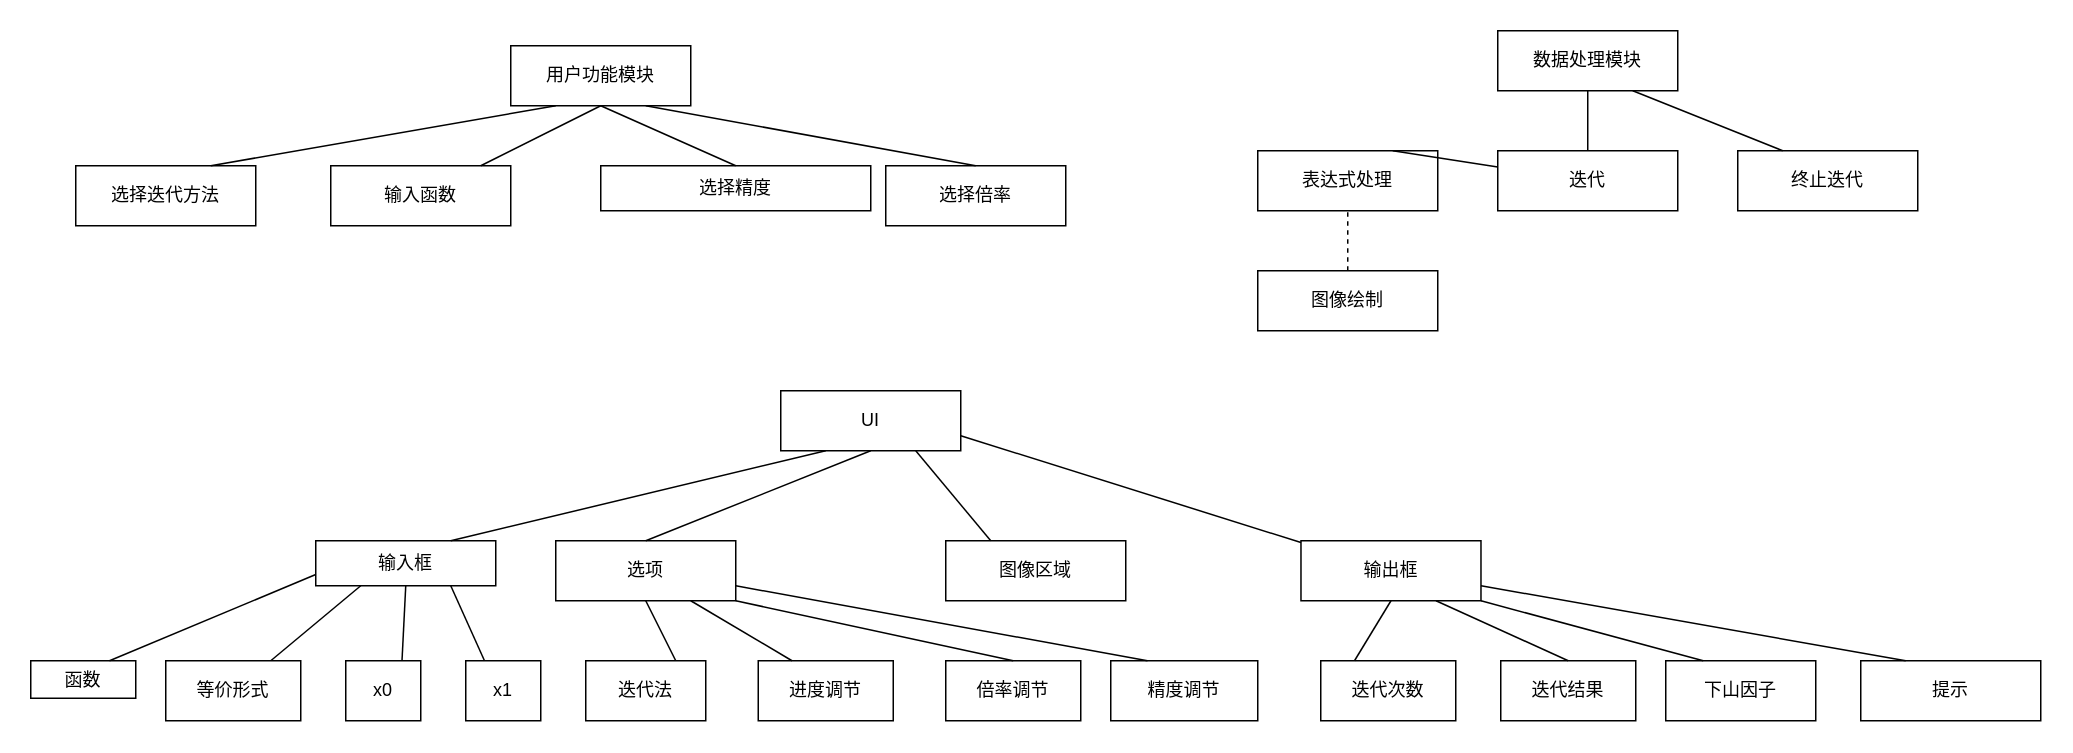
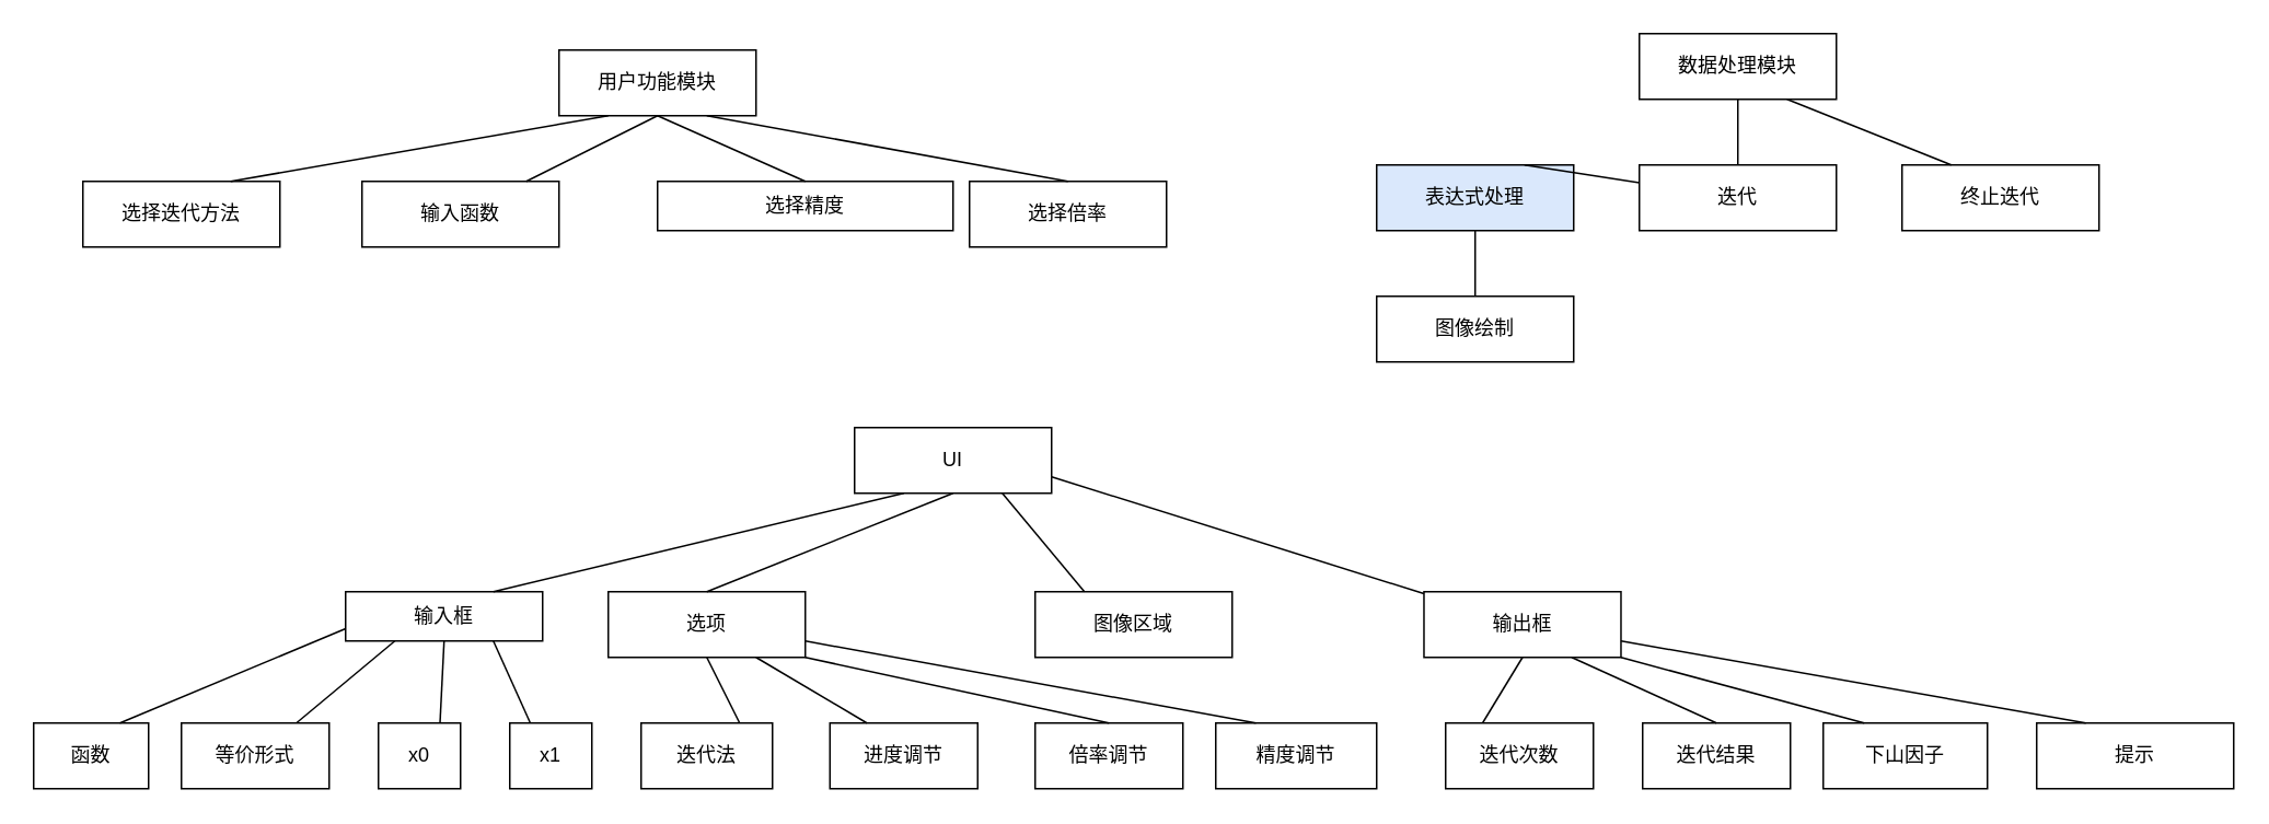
  <mxCell id="0" />
  <mxCell id="1" parent="0" />
  <mxCell id="2" value="用户功能模块" style="rounded=0;whiteSpace=wrap;html=1;" parent="1" vertex="1"><mxGeometry x="340" y="30" width="120" height="40" as="geometry" /></mxCell>
  <mxCell id="3" value="选择迭代方法" style="rounded=0;whiteSpace=wrap;html=1;" parent="1" vertex="1"><mxGeometry x="50" y="110" width="120" height="40" as="geometry" /></mxCell>
  <mxCell id="4" value="输入函数" style="rounded=0;whiteSpace=wrap;html=1;" parent="1" vertex="1"><mxGeometry x="220" y="110" width="120" height="40" as="geometry" /></mxCell>
  <mxCell id="5" value="" style="endArrow=none;html=1;entryX=0.25;entryY=1;entryDx=0;entryDy=0;exitX=0.75;exitY=0;exitDx=0;exitDy=0;" parent="1" source="3" target="2" edge="1"><mxGeometry width="50" height="50" relative="1" as="geometry"><mxPoint x="210" y="220" as="sourcePoint" /><mxPoint x="260" y="170" as="targetPoint" /></mxGeometry></mxCell>
  <mxCell id="6" value="" style="endArrow=none;html=1;entryX=0.5;entryY=1;entryDx=0;entryDy=0;" parent="1" source="4" target="2" edge="1"><mxGeometry width="50" height="50" relative="1" as="geometry"><mxPoint x="210" y="220" as="sourcePoint" /><mxPoint x="260" y="170" as="targetPoint" /></mxGeometry></mxCell>
  <mxCell id="7" value="数据处理模块" style="rounded=0;whiteSpace=wrap;html=1;" parent="1" vertex="1"><mxGeometry x="998" y="20" width="120" height="40" as="geometry" /></mxCell>
- <mxCell id="8" value="表达式处理" style="rounded=0;whiteSpace=wrap;html=1;" parent="1" vertex="1"><mxGeometry x="838" y="100" width="120" height="40" as="geometry" /></mxCell>
+ <mxCell id="8" value="表达式处理" style="rounded=0;whiteSpace=wrap;html=1;fillColor=#dae8fc;" parent="1" vertex="1"><mxGeometry x="838" y="100" width="120" height="40" as="geometry" /></mxCell>
  <mxCell id="9" value="图像绘制" style="rounded=0;whiteSpace=wrap;html=1;" parent="1" vertex="1"><mxGeometry x="838" y="180" width="120" height="40" as="geometry" /></mxCell>
  <mxCell id="10" value="迭代" style="rounded=0;whiteSpace=wrap;html=1;" parent="1" vertex="1"><mxGeometry x="998" y="100" width="120" height="40" as="geometry" /></mxCell>
  <mxCell id="11" value="终止迭代" style="rounded=0;whiteSpace=wrap;html=1;" parent="1" vertex="1"><mxGeometry x="1158" y="100" width="120" height="40" as="geometry" /></mxCell>
  <mxCell id="12" value="" style="endArrow=none;html=1;exitX=0.75;exitY=0;exitDx=0;exitDy=0;" parent="1" source="8" target="10" edge="1"><mxGeometry width="50" height="50" relative="1" as="geometry"><mxPoint x="838" y="290" as="sourcePoint" /><mxPoint x="888" y="240" as="targetPoint" /></mxGeometry></mxCell>
  <mxCell id="13" value="" style="endArrow=none;html=1;entryX=0.5;entryY=1;entryDx=0;entryDy=0;exitX=0.5;exitY=0;exitDx=0;exitDy=0;" parent="1" source="10" target="7" edge="1"><mxGeometry width="50" height="50" relative="1" as="geometry"><mxPoint x="838" y="290" as="sourcePoint" /><mxPoint x="888" y="240" as="targetPoint" /></mxGeometry></mxCell>
  <mxCell id="14" value="" style="endArrow=none;html=1;entryX=0.75;entryY=1;entryDx=0;entryDy=0;exitX=0.25;exitY=0;exitDx=0;exitDy=0;" parent="1" source="11" target="7" edge="1"><mxGeometry width="50" height="50" relative="1" as="geometry"><mxPoint x="838" y="290" as="sourcePoint" /><mxPoint x="888" y="240" as="targetPoint" /></mxGeometry></mxCell>
- <mxCell id="15" value="" style="endArrow=none;html=1;entryX=0.5;entryY=1;entryDx=0;entryDy=0;dashed=1;" parent="1" source="9" target="8" edge="1"><mxGeometry width="50" height="50" relative="1" as="geometry"><mxPoint x="838" y="290" as="sourcePoint" /><mxPoint x="888" y="240" as="targetPoint" /></mxGeometry></mxCell>
+ <mxCell id="15" value="" style="endArrow=none;html=1;entryX=0.5;entryY=1;entryDx=0;entryDy=0;" parent="1" source="9" target="8" edge="1"><mxGeometry width="50" height="50" relative="1" as="geometry"><mxPoint x="838" y="290" as="sourcePoint" /><mxPoint x="888" y="240" as="targetPoint" /></mxGeometry></mxCell>
  <mxCell id="16" value="UI" style="rounded=0;whiteSpace=wrap;html=1;" parent="1" vertex="1"><mxGeometry x="520" y="260" width="120" height="40" as="geometry" /></mxCell>
  <mxCell id="17" value="输入框" style="rounded=0;whiteSpace=wrap;html=1;" parent="1" vertex="1"><mxGeometry x="210" y="360" width="120" height="30" as="geometry" /></mxCell>
  <mxCell id="18" value="选项" style="rounded=0;whiteSpace=wrap;html=1;" parent="1" vertex="1"><mxGeometry x="370" y="360" width="120" height="40" as="geometry" /></mxCell>
  <mxCell id="19" value="图像区域" style="rounded=0;whiteSpace=wrap;html=1;" parent="1" vertex="1"><mxGeometry x="630" y="360" width="120" height="40" as="geometry" /></mxCell>
  <mxCell id="20" value="" style="endArrow=none;html=1;entryX=0.25;entryY=1;entryDx=0;entryDy=0;exitX=0.75;exitY=0;exitDx=0;exitDy=0;" parent="1" source="17" target="16" edge="1"><mxGeometry width="50" height="50" relative="1" as="geometry"><mxPoint x="370" y="440" as="sourcePoint" /><mxPoint x="410" y="400" as="targetPoint" /></mxGeometry></mxCell>
  <mxCell id="21" value="" style="endArrow=none;html=1;entryX=0.5;entryY=1;entryDx=0;entryDy=0;exitX=0.5;exitY=0;exitDx=0;exitDy=0;" parent="1" source="18" target="16" edge="1"><mxGeometry width="50" height="50" relative="1" as="geometry"><mxPoint x="360" y="450" as="sourcePoint" /><mxPoint x="410" y="400" as="targetPoint" /></mxGeometry></mxCell>
  <mxCell id="22" value="" style="endArrow=none;html=1;entryX=0.75;entryY=1;entryDx=0;entryDy=0;exitX=0.25;exitY=0;exitDx=0;exitDy=0;" parent="1" source="19" target="16" edge="1"><mxGeometry width="50" height="50" relative="1" as="geometry"><mxPoint x="360" y="450" as="sourcePoint" /><mxPoint x="410" y="400" as="targetPoint" /></mxGeometry></mxCell>
  <mxCell id="23" value="" style="endArrow=none;html=1;entryX=0.25;entryY=1;entryDx=0;entryDy=0;" parent="1" target="17" edge="1"><mxGeometry width="50" height="50" relative="1" as="geometry"><mxPoint x="180" y="440" as="sourcePoint" /><mxPoint x="260" y="420" as="targetPoint" /></mxGeometry></mxCell>
- <mxCell id="24" value="函数" style="rounded=0;whiteSpace=wrap;html=1;" parent="1" vertex="1"><mxGeometry x="20" y="440" width="70" height="25" as="geometry" /></mxCell>
+ <mxCell id="24" value="函数" style="rounded=0;whiteSpace=wrap;html=1;" parent="1" vertex="1"><mxGeometry x="20" y="440" width="70" height="40" as="geometry" /></mxCell>
  <mxCell id="25" value="等价形式" style="rounded=0;whiteSpace=wrap;html=1;" parent="1" vertex="1"><mxGeometry x="110" y="440" width="90" height="40" as="geometry" /></mxCell>
  <mxCell id="26" value="x0" style="rounded=0;whiteSpace=wrap;html=1;" parent="1" vertex="1"><mxGeometry x="230" y="440" width="50" height="40" as="geometry" /></mxCell>
  <mxCell id="27" value="x1" style="rounded=0;whiteSpace=wrap;html=1;" parent="1" vertex="1"><mxGeometry x="310" y="440" width="50" height="40" as="geometry" /></mxCell>
  <mxCell id="28" value="" style="endArrow=none;html=1;entryX=0;entryY=0.75;entryDx=0;entryDy=0;exitX=0.75;exitY=0;exitDx=0;exitDy=0;" parent="1" source="24" target="17" edge="1"><mxGeometry width="50" height="50" relative="1" as="geometry"><mxPoint x="20" y="550" as="sourcePoint" /><mxPoint x="70" y="500" as="targetPoint" /></mxGeometry></mxCell>
  <mxCell id="29" value="" style="endArrow=none;html=1;entryX=0.5;entryY=1;entryDx=0;entryDy=0;exitX=0.75;exitY=0;exitDx=0;exitDy=0;" parent="1" source="26" target="17" edge="1"><mxGeometry width="50" height="50" relative="1" as="geometry"><mxPoint x="20" y="550" as="sourcePoint" /><mxPoint x="70" y="500" as="targetPoint" /></mxGeometry></mxCell>
  <mxCell id="30" value="" style="endArrow=none;html=1;entryX=0.75;entryY=1;entryDx=0;entryDy=0;exitX=0.25;exitY=0;exitDx=0;exitDy=0;" parent="1" source="27" target="17" edge="1"><mxGeometry width="50" height="50" relative="1" as="geometry"><mxPoint x="20" y="550" as="sourcePoint" /><mxPoint x="70" y="500" as="targetPoint" /></mxGeometry></mxCell>
  <mxCell id="31" value="迭代法" style="rounded=0;whiteSpace=wrap;html=1;" parent="1" vertex="1"><mxGeometry x="390" y="440" width="80" height="40" as="geometry" /></mxCell>
  <mxCell id="32" value="进度调节" style="rounded=0;whiteSpace=wrap;html=1;" parent="1" vertex="1"><mxGeometry x="505" y="440" width="90" height="40" as="geometry" /></mxCell>
  <mxCell id="33" value="" style="endArrow=none;html=1;entryX=0.5;entryY=1;entryDx=0;entryDy=0;exitX=0.75;exitY=0;exitDx=0;exitDy=0;" parent="1" source="31" target="18" edge="1"><mxGeometry width="50" height="50" relative="1" as="geometry"><mxPoint x="20" y="550" as="sourcePoint" /><mxPoint x="70" y="500" as="targetPoint" /></mxGeometry></mxCell>
  <mxCell id="34" value="" style="endArrow=none;html=1;entryX=0.75;entryY=1;entryDx=0;entryDy=0;exitX=0.25;exitY=0;exitDx=0;exitDy=0;" parent="1" source="32" target="18" edge="1"><mxGeometry width="50" height="50" relative="1" as="geometry"><mxPoint x="20" y="550" as="sourcePoint" /><mxPoint x="70" y="500" as="targetPoint" /></mxGeometry></mxCell>
  <mxCell id="35" value="选择精度" style="rounded=0;whiteSpace=wrap;html=1;" vertex="1" parent="1"><mxGeometry x="400" y="110" width="180" height="30" as="geometry" /></mxCell>
  <mxCell id="36" value="选择倍率" style="rounded=0;whiteSpace=wrap;html=1;" vertex="1" parent="1"><mxGeometry x="590" y="110" width="120" height="40" as="geometry" /></mxCell>
  <mxCell id="37" value="" style="endArrow=none;html=1;exitX=0.5;exitY=0;exitDx=0;exitDy=0;entryX=0.75;entryY=1;entryDx=0;entryDy=0;" edge="1" parent="1" source="36" target="2"><mxGeometry width="50" height="50" relative="1" as="geometry"><mxPoint x="560" y="100" as="sourcePoint" /><mxPoint x="610" y="50" as="targetPoint" /></mxGeometry></mxCell>
  <mxCell id="38" value="" style="endArrow=none;html=1;exitX=0.5;exitY=0;exitDx=0;exitDy=0;entryX=0.5;entryY=1;entryDx=0;entryDy=0;" edge="1" parent="1" source="35" target="2"><mxGeometry width="50" height="50" relative="1" as="geometry"><mxPoint x="510" y="100" as="sourcePoint" /><mxPoint x="560" y="50" as="targetPoint" /></mxGeometry></mxCell>
  <mxCell id="39" value="倍率调节" style="rounded=0;whiteSpace=wrap;html=1;" vertex="1" parent="1"><mxGeometry x="630" y="440" width="90" height="40" as="geometry" /></mxCell>
  <mxCell id="40" value="精度调节" style="rounded=0;whiteSpace=wrap;html=1;" vertex="1" parent="1"><mxGeometry x="740" y="440" width="98" height="40" as="geometry" /></mxCell>
  <mxCell id="41" value="" style="endArrow=none;html=1;entryX=0.5;entryY=0;entryDx=0;entryDy=0;exitX=1;exitY=1;exitDx=0;exitDy=0;" edge="1" parent="1" source="18" target="39"><mxGeometry width="50" height="50" relative="1" as="geometry"><mxPoint x="150" y="560" as="sourcePoint" /><mxPoint x="200" y="510" as="targetPoint" /></mxGeometry></mxCell>
  <mxCell id="42" value="" style="endArrow=none;html=1;entryX=0.25;entryY=0;entryDx=0;entryDy=0;exitX=1;exitY=0.75;exitDx=0;exitDy=0;" edge="1" parent="1" source="18" target="40"><mxGeometry width="50" height="50" relative="1" as="geometry"><mxPoint x="290" y="590" as="sourcePoint" /><mxPoint x="340" y="540" as="targetPoint" /></mxGeometry></mxCell>
  <mxCell id="43" value="输出框" style="rounded=0;whiteSpace=wrap;html=1;" vertex="1" parent="1"><mxGeometry x="866.82" y="360" width="120" height="40" as="geometry" /></mxCell>
  <mxCell id="44" value="" style="endArrow=none;html=1;entryX=1;entryY=0.75;entryDx=0;entryDy=0;" edge="1" parent="1" source="43" target="16"><mxGeometry width="50" height="50" relative="1" as="geometry"><mxPoint x="830" y="280" as="sourcePoint" /><mxPoint x="880" y="230" as="targetPoint" /></mxGeometry></mxCell>
  <mxCell id="45" value="迭代次数" style="rounded=0;whiteSpace=wrap;html=1;" vertex="1" parent="1"><mxGeometry x="880" y="440" width="90" height="40" as="geometry" /></mxCell>
  <mxCell id="46" value="迭代结果" style="rounded=0;whiteSpace=wrap;html=1;" vertex="1" parent="1"><mxGeometry x="1000" y="440" width="90" height="40" as="geometry" /></mxCell>
  <mxCell id="47" value="下山因子" style="rounded=0;whiteSpace=wrap;html=1;" vertex="1" parent="1"><mxGeometry x="1110" y="440" width="100" height="40" as="geometry" /></mxCell>
  <mxCell id="48" value="提示" style="rounded=0;whiteSpace=wrap;html=1;" vertex="1" parent="1"><mxGeometry x="1240" y="440" width="120" height="40" as="geometry" /></mxCell>
  <mxCell id="49" value="" style="endArrow=none;html=1;exitX=0.25;exitY=0;exitDx=0;exitDy=0;entryX=0.5;entryY=1;entryDx=0;entryDy=0;" edge="1" parent="1" source="45" target="43"><mxGeometry width="50" height="50" relative="1" as="geometry"><mxPoint x="890" y="290" as="sourcePoint" /><mxPoint x="940" y="240" as="targetPoint" /></mxGeometry></mxCell>
  <mxCell id="50" value="" style="endArrow=none;html=1;exitX=0.5;exitY=0;exitDx=0;exitDy=0;entryX=0.75;entryY=1;entryDx=0;entryDy=0;" edge="1" parent="1" source="46" target="43"><mxGeometry width="50" height="50" relative="1" as="geometry"><mxPoint x="1070" y="400" as="sourcePoint" /><mxPoint x="1120" y="350" as="targetPoint" /></mxGeometry></mxCell>
  <mxCell id="51" value="" style="endArrow=none;html=1;exitX=0.25;exitY=0;exitDx=0;exitDy=0;entryX=1;entryY=1;entryDx=0;entryDy=0;" edge="1" parent="1" source="47" target="43"><mxGeometry width="50" height="50" relative="1" as="geometry"><mxPoint x="1150" y="370" as="sourcePoint" /><mxPoint x="1200" y="320" as="targetPoint" /></mxGeometry></mxCell>
  <mxCell id="52" value="" style="endArrow=none;html=1;exitX=0.25;exitY=0;exitDx=0;exitDy=0;entryX=1;entryY=0.75;entryDx=0;entryDy=0;" edge="1" parent="1" source="48" target="43"><mxGeometry width="50" height="50" relative="1" as="geometry"><mxPoint x="1020" y="350" as="sourcePoint" /><mxPoint x="1070" y="300" as="targetPoint" /></mxGeometry></mxCell>
